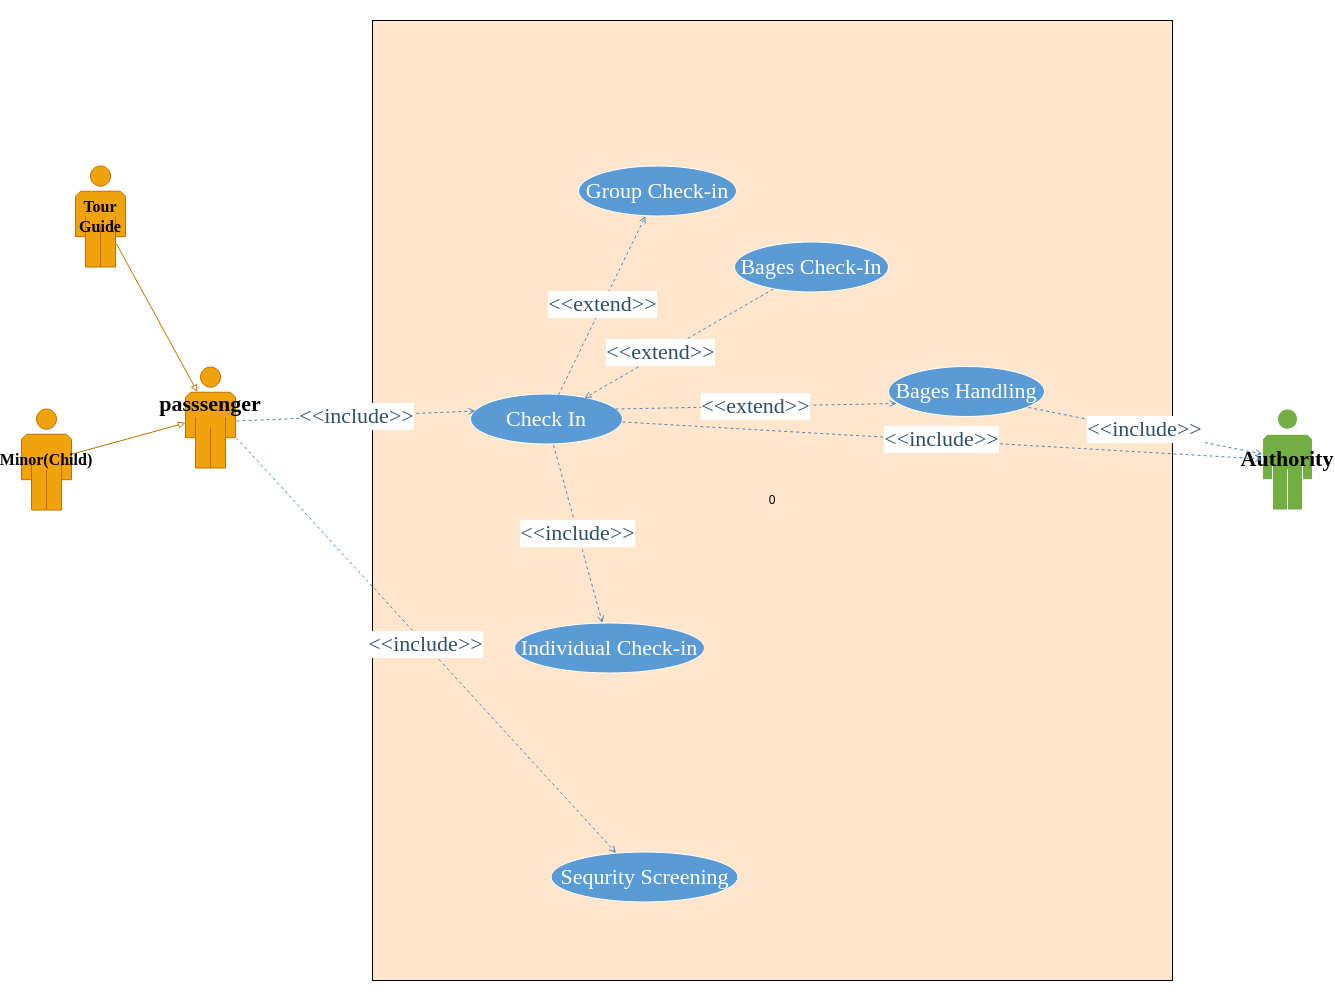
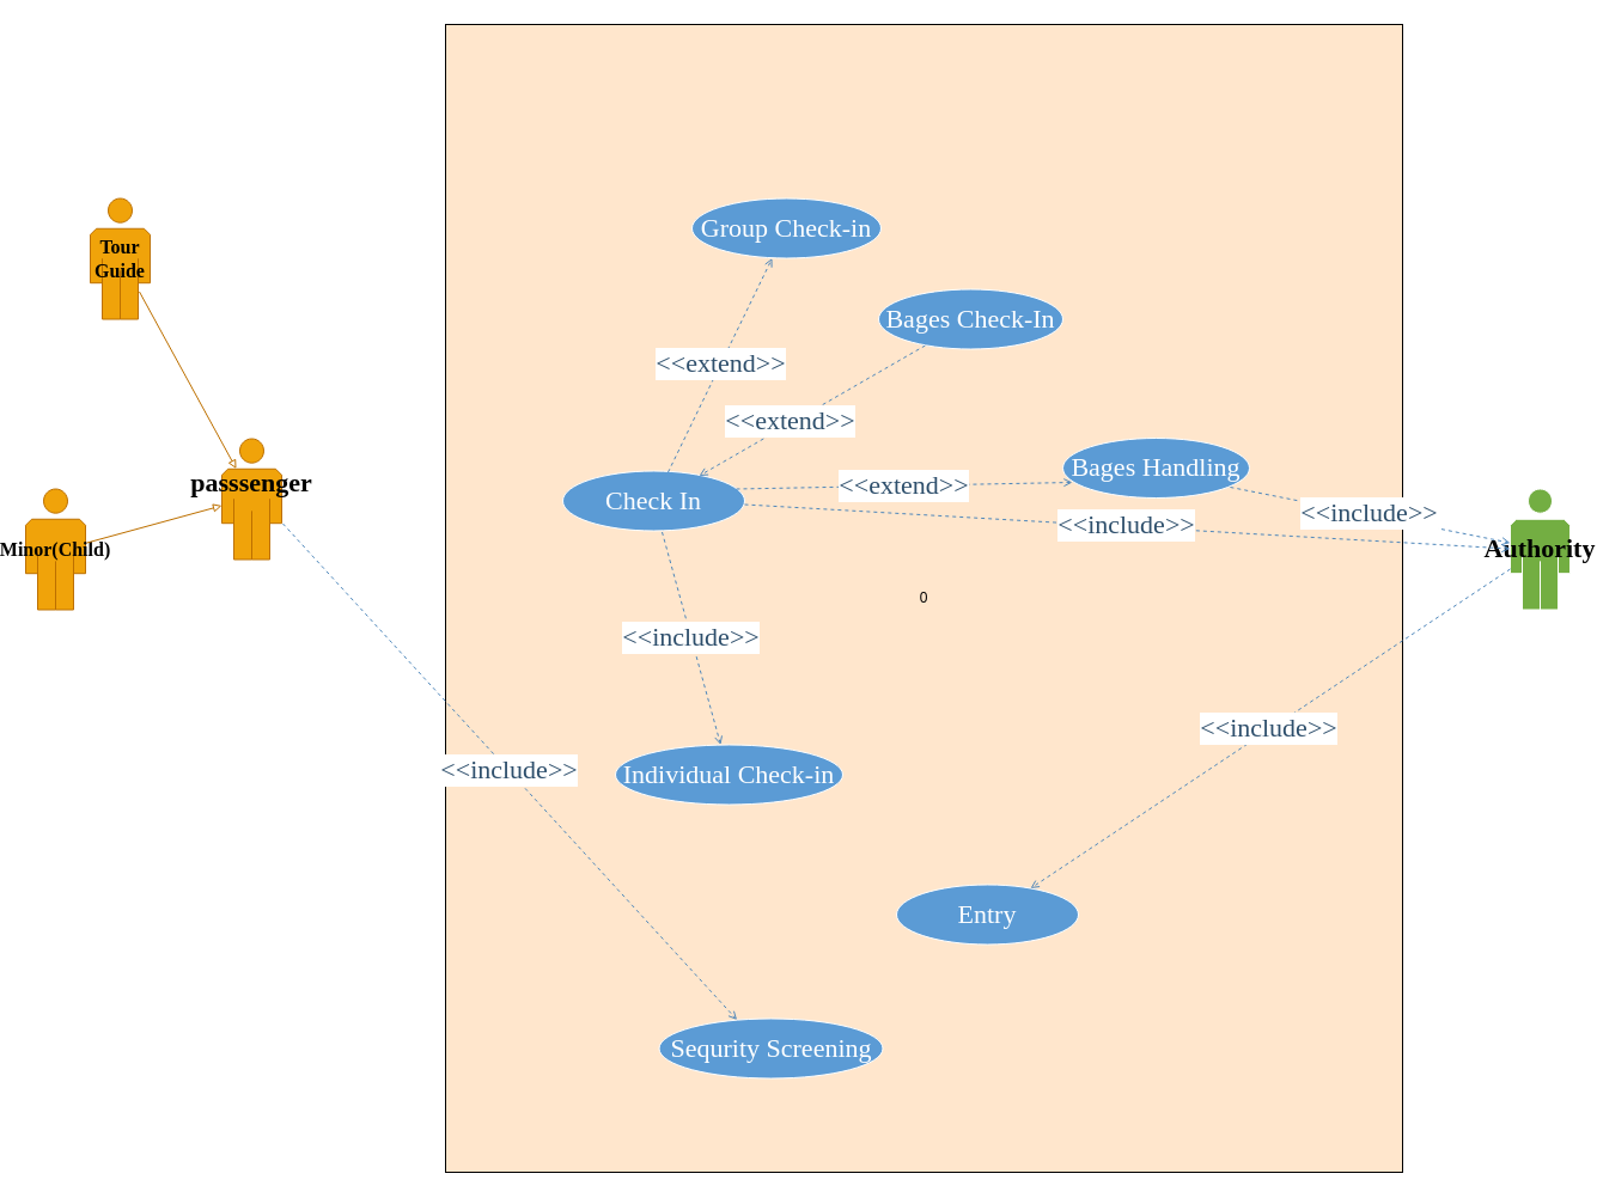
  <mxCell id="0" />
  <mxCell id="1" parent="0" />
  <mxCell id="2" value="0" style="rounded=0;whiteSpace=wrap;html=1;fillColor=#ffe6cc;" parent="1" vertex="1"><mxGeometry x="371" y="20" width="800" height="960" as="geometry" /></mxCell>
  <mxCell id="3" value="&lt;span style=&quot;font-family: &amp;#34;calibri&amp;#34; ; font-size: 16px ; white-space: normal&quot;&gt;&lt;font color=&quot;#000000&quot;&gt;&lt;b&gt;Tour Guide&lt;/b&gt;&lt;/font&gt;&lt;/span&gt;" style="vsdxID=1;fillColor=#f0a30a;shape=stencil(tZTNDoIwDICfZkeSsQXFM+J7LDJgcTJSpuDbu6USgQhBord2/dr1LyU8aUpRS8JoY8FcZKsyWxJ+JIypqpSgrJMITwlPcgOyAHOrMtRr4UkvXc3dR+jQj1HvwugD1ZCifkJWq2qejdaj+wV0K8kXyHCMsmgePaxH++asy2B9XfFmdGkE8ReTjbazux+FXV7E8dLyKTtEBZydCSabAH3HUO1GrZ4Eol0gOtUEYKywylSj7dMCChm4T4Jci+Llh6amlbIePG9O63N9f0nLCe/TkCut8bIM7dNT4p7wDPH0CQ==);strokeColor=#BD7000;labelBackgroundColor=none;rounded=0;html=1;whiteSpace=wrap;fontColor=#ffffff;" parent="1" vertex="1"><mxGeometry x="74" y="165.5" width="50" height="101" as="geometry" /></mxCell>
  <mxCell id="4" value="&lt;span style=&quot;font-family: &amp;#34;calibri&amp;#34; ; font-size: 16px ; white-space: normal&quot;&gt;&lt;font color=&quot;#000000&quot;&gt;&lt;b&gt;Minor(Child)&lt;/b&gt;&lt;/font&gt;&lt;/span&gt;" style="vsdxID=4;fillColor=#f0a30a;shape=stencil(tZTNDoIwDICfZkeSsQXFM+J7LDJgcTJSpuDbu6USgQhBord2/dr1LyU8aUpRS8JoY8FcZKsyWxJ+JIypqpSgrJMITwlPcgOyAHOrMtRr4UkvXc3dR+jQj1HvwugD1ZCifkJWq2qejdaj+wV0K8kXyHCMsmgePaxH++asy2B9XfFmdGkE8ReTjbazux+FXV7E8dLyKTtEBZydCSabAH3HUO1GrZ4Eol0gOtUEYKywylSj7dMCChm4T4Jci+Llh6amlbIePG9O63N9f0nLCe/TkCut8bIM7dNT4p7wDPH0CQ==);strokeColor=#BD7000;labelBackgroundColor=none;rounded=0;html=1;whiteSpace=wrap;fontColor=#ffffff;" parent="1" vertex="1"><mxGeometry x="20" y="408.5" width="50" height="101" as="geometry" /></mxCell>
  <mxCell id="5" value="&lt;span style=&quot;font-family: &amp;#34;calibri&amp;#34; ; font-size: 22px&quot;&gt;&lt;font color=&quot;#000000&quot;&gt;&lt;b&gt;passsenger&lt;br&gt;&lt;/b&gt;&lt;/font&gt;&lt;br&gt;&lt;/span&gt;" style="vsdxID=6;fillColor=#f0a30a;shape=stencil(tZTNDoIwDICfZkeSsQXFM+J7LDJgcTJSpuDbu6USgQhBord2/dr1LyU8aUpRS8JoY8FcZKsyWxJ+JIypqpSgrJMITwlPcgOyAHOrMtRr4UkvXc3dR+jQj1HvwugD1ZCifkJWq2qejdaj+wV0K8kXyHCMsmgePaxH++asy2B9XfFmdGkE8ReTjbazux+FXV7E8dLyKTtEBZydCSabAH3HUO1GrZ4Eol0gOtUEYKywylSj7dMCChm4T4Jci+Llh6amlbIePG9O63N9f0nLCe/TkCut8bIM7dNT4p7wDPH0CQ==);strokeColor=#BD7000;labelBackgroundColor=none;rounded=0;html=1;whiteSpace=wrap;fontColor=#ffffff;" parent="1" vertex="1"><mxGeometry x="184" y="366.5" width="50" height="101" as="geometry" /></mxCell>
  <mxCell id="6" value="&lt;font style=&quot;font-size:22px;font-family:Calibri;color:#ffffff;direction:ltr;letter-spacing:0px;line-height:120%;opacity:1&quot;&gt;Individual Check-in&lt;br/&gt;&lt;/font&gt;" style="verticalAlign=middle;align=center;vsdxID=14;fillColor=#5b9bd5;gradientColor=none;shape=stencil(vVHLDsIgEPwajiQI6RfU+h8bu22JCGRB2/69kG1iazx58DazM/vIjjBtmiCi0CplCjecbZ8nYc5Ca+snJJsLEqYTph0C4Ujh4XvmEaqzont41gkL96naodXKrGF6YSfQtUi0OXXDVlqPfJNP6usotUhYbJIUMmQb/GGrAxpRljVycDBuc1hKM2LclX8/7H9nFfB+82Cd45T2+mcspcSRmu4F);strokeColor=#ffffff;labelBackgroundColor=none;rounded=0;html=1;whiteSpace=wrap;" parent="1" vertex="1"><mxGeometry x="513" y="622.5" width="190" height="50" as="geometry" /></mxCell>
  <mxCell id="7" value="&lt;font style=&quot;font-size:22px;font-family:Calibri;color:#ffffff;direction:ltr;letter-spacing:0px;line-height:120%;opacity:1&quot;&gt;Group Check-in&lt;br/&gt;&lt;/font&gt;" style="verticalAlign=middle;align=center;vsdxID=15;fillColor=#5b9bd5;gradientColor=none;shape=stencil(vVHLDsIgEPwajiQI6RfU+h8bu22JCGRB2/69kG1iazx58DazM/vIjjBtmiCi0CplCjecbZ8nYc5Ca+snJJsLEqYTph0C4Ujh4XvmEaqzont41gkL96naodXKrGF6YSfQtUi0OXXDVlqPfJNP6usotUhYbJIUMmQb/GGrAxpRljVycDBuc1hKM2LclX8/7H9nFfB+82Cd45T2+mcspcSRmu4F);strokeColor=#ffffff;labelBackgroundColor=none;rounded=0;html=1;whiteSpace=wrap;" parent="1" vertex="1"><mxGeometry x="577" y="165.5" width="158" height="50" as="geometry" /></mxCell>
  <mxCell id="8" value="&lt;font style=&quot;font-size:22px;font-family:Calibri;color:#ffffff;direction:ltr;letter-spacing:0px;line-height:120%;opacity:1&quot;&gt;Sequrity Screening&lt;br/&gt;&lt;/font&gt;" style="verticalAlign=middle;align=center;vsdxID=16;fillColor=#5b9bd5;gradientColor=none;shape=stencil(vVHLDsIgEPwajiQI6RfU+h8bu22JCGRB2/69kG1iazx58DazM/vIjjBtmiCi0CplCjecbZ8nYc5Ca+snJJsLEqYTph0C4Ujh4XvmEaqzont41gkL96naodXKrGF6YSfQtUi0OXXDVlqPfJNP6usotUhYbJIUMmQb/GGrAxpRljVycDBuc1hKM2LclX8/7H9nFfB+82Cd45T2+mcspcSRmu4F);strokeColor=#ffffff;labelBackgroundColor=none;rounded=0;html=1;whiteSpace=wrap;" parent="1" vertex="1"><mxGeometry x="549.5" y="851.5" width="187" height="50" as="geometry" /></mxCell>
  <mxCell id="9" value="&lt;font style=&quot;font-size:22px;font-family:Calibri;color:#ffffff;direction:ltr;letter-spacing:0px;line-height:120%;opacity:1&quot;&gt;Check In&lt;br/&gt;&lt;/font&gt;" style="verticalAlign=middle;align=center;vsdxID=20;fillColor=#5b9bd5;gradientColor=none;shape=stencil(vVHLDsIgEPwajiQI6RfU+h8bu22JCGRB2/69kG1iazx58DazM/vIjjBtmiCi0CplCjecbZ8nYc5Ca+snJJsLEqYTph0C4Ujh4XvmEaqzont41gkL96naodXKrGF6YSfQtUi0OXXDVlqPfJNP6usotUhYbJIUMmQb/GGrAxpRljVycDBuc1hKM2LclX8/7H9nFfB+82Cd45T2+mcspcSRmu4F);strokeColor=#ffffff;labelBackgroundColor=none;rounded=0;html=1;whiteSpace=wrap;" parent="1" vertex="1"><mxGeometry x="469" y="393.5" width="152" height="50" as="geometry" /></mxCell>
  <mxCell id="10" value="&lt;font style=&quot;font-size:22px;font-family:Calibri;color:#ffffff;direction:ltr;letter-spacing:0px;line-height:120%;opacity:1&quot;&gt;Bages Handling&lt;br/&gt;&lt;/font&gt;" style="verticalAlign=middle;align=center;vsdxID=31;fillColor=#5b9bd5;gradientColor=none;shape=stencil(vVHLDsIgEPwajiQI6RfU+h8bu22JCGRB2/69kG1iazx58DazM/vIjjBtmiCi0CplCjecbZ8nYc5Ca+snJJsLEqYTph0C4Ujh4XvmEaqzont41gkL96naodXKrGF6YSfQtUi0OXXDVlqPfJNP6usotUhYbJIUMmQb/GGrAxpRljVycDBuc1hKM2LclX8/7H9nFfB+82Cd45T2+mcspcSRmu4F);strokeColor=#ffffff;labelBackgroundColor=none;rounded=0;html=1;whiteSpace=wrap;" parent="1" vertex="1"><mxGeometry x="887" y="366" width="156" height="50" as="geometry" /></mxCell>
  <mxCell id="11" value="&lt;font style=&quot;font-size:22px;font-family:Calibri;color:#ffffff;direction:ltr;letter-spacing:0px;line-height:120%;opacity:1&quot;&gt;Bages Check-In&lt;br/&gt;&lt;/font&gt;" style="verticalAlign=middle;align=center;vsdxID=32;fillColor=#5b9bd5;gradientColor=none;shape=stencil(vVHLDsIgEPwajiQI6RfU+h8bu22JCGRB2/69kG1iazx58DazM/vIjjBtmiCi0CplCjecbZ8nYc5Ca+snJJsLEqYTph0C4Ujh4XvmEaqzont41gkL96naodXKrGF6YSfQtUi0OXXDVlqPfJNP6usotUhYbJIUMmQb/GGrAxpRljVycDBuc1hKM2LclX8/7H9nFfB+82Cd45T2+mcspcSRmu4F);strokeColor=#ffffff;labelBackgroundColor=none;rounded=0;html=1;whiteSpace=wrap;" parent="1" vertex="1"><mxGeometry x="733" y="241.5" width="154" height="50" as="geometry" /></mxCell>
+ <mxCell id="12" value="&lt;font style=&quot;font-size:22px;font-family:Calibri;color:#ffffff;direction:ltr;letter-spacing:0px;line-height:120%;opacity:1&quot;&gt;Entry&lt;br/&gt;&lt;/font&gt;" style="verticalAlign=middle;align=center;vsdxID=37;fillColor=#5b9bd5;gradientColor=none;shape=stencil(vVHLDsIgEPwajiQI6RfU+h8bu22JCGRB2/69kG1iazx58DazM/vIjjBtmiCi0CplCjecbZ8nYc5Ca+snJJsLEqYTph0C4Ujh4XvmEaqzont41gkL96naodXKrGF6YSfQtUi0OXXDVlqPfJNP6usotUhYbJIUMmQb/GGrAxpRljVycDBuc1hKM2LclX8/7H9nFfB+82Cd45T2+mcspcSRmu4F);strokeColor=#ffffff;labelBackgroundColor=none;rounded=0;html=1;whiteSpace=wrap;" parent="1" vertex="1"><mxGeometry x="748" y="739.5" width="152" height="50" as="geometry" /></mxCell>
  <mxCell id="13" value="&lt;span style=&quot;font-family: &amp;#34;calibri&amp;#34; ; font-size: 22px ; white-space: normal&quot;&gt;&lt;b&gt;Authority&lt;/b&gt;&lt;/span&gt;" style="vsdxID=52;fillColor=#73ae42;gradientColor=none;shape=stencil(tZTNDoIwDICfZkeSsQXFM+J7LDJgcTJSpuDbu6USgQhBord2/dr1LyU8aUpRS8JoY8FcZKsyWxJ+JIypqpSgrJMITwlPcgOyAHOrMtRr4UkvXc3dR+jQj1HvwugD1ZCifkJWq2qejdaj+wV0K8kXyHCMsmgePaxH++asy2B9XfFmdGkE8ReTjbazux+FXV7E8dLyKTtEBZydCSabAH3HUO1GrZ4Eol0gOtUEYKywylSj7dMCChm4T4Jci+Llh6amlbIePG9O63N9f0nLCe/TkCut8bIM7dNT4p7wDPH0CQ==);strokeColor=#ffffff;labelBackgroundColor=none;rounded=0;html=1;whiteSpace=wrap;" parent="1" vertex="1"><mxGeometry x="1261" y="408.5" width="50" height="101" as="geometry" /></mxCell>
  <mxCell id="14" value="&lt;font style=&quot;font-size:22px;font-family:Calibri;color:#2e4f6c;direction:ltr;letter-spacing:0px;line-height:120%;opacity:1&quot;&gt;&amp;lt;&amp;lt;include&amp;gt;&amp;gt;&lt;br/&gt;&lt;/font&gt;" style="vsdxID=61;edgeStyle=none;dashed=1;startArrow=none;endArrow=open;startSize=5;endSize=5;strokeColor=#5088bb;spacingTop=0;spacingBottom=0;spacingLeft=0;spacingRight=0;verticalAlign=middle;html=1;labelBackgroundColor=#ffffff;rounded=0;align=center;exitX=1;exitY=0.56;exitDx=0;exitDy=0;exitPerimeter=0;entryX=0;entryY=0.495;entryDx=0;entryDy=0;entryPerimeter=0;" parent="1" source="9" target="13" edge="1"><mxGeometry relative="1" as="geometry"><mxPoint x="-1" y="-1" as="offset" /><Array as="points" /></mxGeometry></mxCell>
  <mxCell id="15" value="&lt;font style=&quot;font-size:22px;font-family:Calibri;color:#2e4f6c;direction:ltr;letter-spacing:0px;line-height:120%;opacity:1&quot;&gt;&amp;lt;&amp;lt;include&amp;gt;&amp;gt;&lt;br/&gt;&lt;/font&gt;" style="vsdxID=56;edgeStyle=none;dashed=1;startArrow=none;endArrow=open;startSize=5;endSize=5;strokeColor=#5088bb;spacingTop=0;spacingBottom=0;spacingLeft=0;spacingRight=0;verticalAlign=middle;html=1;labelBackgroundColor=#ffffff;rounded=0;align=center;exitX=0.897;exitY=0.82;exitDx=0;exitDy=0;exitPerimeter=0;entryX=0;entryY=0.446;entryDx=0;entryDy=0;entryPerimeter=0;" parent="1" source="10" target="13" edge="1"><mxGeometry relative="1" as="geometry"><mxPoint x="-1" y="-1" as="offset" /><Array as="points" /></mxGeometry></mxCell>
+ <mxCell id="16" value="&lt;font style=&quot;font-size:22px;font-family:Calibri;color:#2e4f6c;direction:ltr;letter-spacing:0px;line-height:120%;opacity:1&quot;&gt;&amp;lt;&amp;lt;include&amp;gt;&amp;gt;&lt;br/&gt;&lt;/font&gt;" style="vsdxID=53;edgeStyle=none;dashed=1;startArrow=none;endArrow=open;startSize=5;endSize=5;strokeColor=#5088bb;spacingTop=0;spacingBottom=0;spacingLeft=0;spacingRight=0;verticalAlign=middle;html=1;labelBackgroundColor=#ffffff;rounded=0;align=center;exitX=0;exitY=0.663;exitDx=0;exitDy=0;exitPerimeter=0;entryX=0.737;entryY=0.06;entryDx=0;entryDy=0;entryPerimeter=0;" parent="1" source="13" target="12" edge="1"><mxGeometry relative="1" as="geometry"><mxPoint x="-1" as="offset" /><Array as="points" /></mxGeometry></mxCell>
  <mxCell id="17" value="&lt;font style=&quot;font-size:22px;font-family:Calibri;color:#2e4f6c;direction:ltr;letter-spacing:0px;line-height:120%;opacity:1&quot;&gt;&amp;lt;&amp;lt;extend&amp;gt;&amp;gt;&lt;br/&gt;&lt;/font&gt;" style="vsdxID=51;edgeStyle=none;dashed=1;startArrow=none;endArrow=open;startSize=5;endSize=5;strokeColor=#5088bb;spacingTop=0;spacingBottom=0;spacingLeft=0;spacingRight=0;verticalAlign=middle;html=1;labelBackgroundColor=#ffffff;rounded=0;align=center;exitX=0.579;exitY=0.02;exitDx=0;exitDy=0;exitPerimeter=0;entryX=0.424;entryY=1;entryDx=0;entryDy=0;entryPerimeter=0;" parent="1" source="9" target="7" edge="1"><mxGeometry relative="1" as="geometry"><mxPoint y="-1" as="offset" /><Array as="points" /></mxGeometry></mxCell>
  <mxCell id="18" value="&lt;font style=&quot;font-size:22px;font-family:Calibri;color:#2e4f6c;direction:ltr;letter-spacing:0px;line-height:120%;opacity:1&quot;&gt;&amp;lt;&amp;lt;include&amp;gt;&amp;gt;&lt;br/&gt;&lt;/font&gt;" style="vsdxID=50;edgeStyle=none;dashed=1;startArrow=none;endArrow=open;startSize=5;endSize=5;strokeColor=#5088bb;spacingTop=0;spacingBottom=0;spacingLeft=0;spacingRight=0;verticalAlign=middle;html=1;labelBackgroundColor=#ffffff;rounded=0;align=center;exitX=0.546;exitY=1.02;exitDx=0;exitDy=0;exitPerimeter=0;entryX=0.463;entryY=0;entryDx=0;entryDy=0;entryPerimeter=0;" parent="1" source="9" target="6" edge="1"><mxGeometry relative="1" as="geometry"><mxPoint as="offset" /><Array as="points" /></mxGeometry></mxCell>
  <mxCell id="19" value="&lt;font style=&quot;font-size:22px;font-family:Calibri;color:#2e4f6c;direction:ltr;letter-spacing:0px;line-height:120%;opacity:1&quot;&gt;&amp;lt;&amp;lt;extend&amp;gt;&amp;gt;&lt;br/&gt;&lt;/font&gt;" style="vsdxID=35;edgeStyle=none;dashed=1;startArrow=none;endArrow=open;startSize=5;endSize=5;strokeColor=#5088bb;spacingTop=0;spacingBottom=0;spacingLeft=0;spacingRight=0;verticalAlign=middle;html=1;labelBackgroundColor=#ffffff;rounded=0;align=center;exitX=0.954;exitY=0.3;exitDx=0;exitDy=0;exitPerimeter=0;entryX=0.051;entryY=0.74;entryDx=0;entryDy=0;entryPerimeter=0;" parent="1" source="9" target="10" edge="1"><mxGeometry relative="1" as="geometry"><mxPoint x="-1" as="offset" /><Array as="points" /></mxGeometry></mxCell>
  <mxCell id="20" value="&lt;font style=&quot;font-size:22px;font-family:Calibri;color:#2e4f6c;direction:ltr;letter-spacing:0px;line-height:120%;opacity:1&quot;&gt;&amp;lt;&amp;lt;extend&amp;gt;&amp;gt;&lt;br/&gt;&lt;/font&gt;" style="vsdxID=34;edgeStyle=none;dashed=1;startArrow=none;endArrow=open;startSize=5;endSize=5;strokeColor=#5088bb;spacingTop=0;spacingBottom=0;spacingLeft=0;spacingRight=0;verticalAlign=middle;html=1;labelBackgroundColor=#ffffff;rounded=0;align=center;exitX=0.253;exitY=0.94;exitDx=0;exitDy=0;exitPerimeter=0;entryX=0.75;entryY=0.08;entryDx=0;entryDy=0;entryPerimeter=0;" parent="1" source="11" target="9" edge="1"><mxGeometry relative="1" as="geometry"><mxPoint x="-19" y="9" as="offset" /><Array as="points" /></mxGeometry></mxCell>
  <mxCell id="21" value="&lt;font style=&quot;font-size:22px;font-family:Calibri;color:#2e4f6c;direction:ltr;letter-spacing:0px;line-height:120%;opacity:1&quot;&gt;&amp;lt;&amp;lt;include&amp;gt;&amp;gt;&lt;br/&gt;&lt;/font&gt;" style="vsdxID=25;edgeStyle=none;dashed=1;startArrow=none;endArrow=open;startSize=5;endSize=5;strokeColor=#5088bb;spacingTop=0;spacingBottom=0;spacingLeft=0;spacingRight=0;verticalAlign=middle;html=1;labelBackgroundColor=#ffffff;rounded=0;align=center;exitX=1.02;exitY=0.703;exitDx=0;exitDy=0;exitPerimeter=0;entryX=0.348;entryY=0.02;entryDx=0;entryDy=0;entryPerimeter=0;" parent="1" source="5" target="8" edge="1"><mxGeometry relative="1" as="geometry"><mxPoint x="-1" y="-1" as="offset" /><Array as="points" /></mxGeometry></mxCell>
  <mxCell id="22" style="vsdxID=17;edgeStyle=none;startArrow=none;endFill=0;endArrow=block;startSize=5;endSize=5;strokeColor=#BD7000;spacingTop=0;spacingBottom=0;spacingLeft=0;spacingRight=0;verticalAlign=middle;html=1;labelBackgroundColor=#ffffff;rounded=0;exitX=0.82;exitY=0.772;exitDx=0;exitDy=0;exitPerimeter=0;entryX=0.24;entryY=0.248;entryDx=0;entryDy=0;entryPerimeter=0;fillColor=#f0a30a;" parent="1" source="3" target="5" edge="1"><mxGeometry relative="1" as="geometry"><mxPoint as="offset" /><Array as="points" /></mxGeometry></mxCell>
  <mxCell id="23" style="vsdxID=18;edgeStyle=none;startArrow=none;endFill=0;endArrow=block;startSize=5;endSize=5;strokeColor=#BD7000;spacingTop=0;spacingBottom=0;spacingLeft=0;spacingRight=0;verticalAlign=middle;html=1;labelBackgroundColor=#ffffff;rounded=0;exitX=1.02;exitY=0.446;exitDx=0;exitDy=0;exitPerimeter=0;entryX=0;entryY=0.554;entryDx=0;entryDy=0;entryPerimeter=0;fillColor=#f0a30a;" parent="1" source="4" target="5" edge="1"><mxGeometry relative="1" as="geometry"><mxPoint x="-1" as="offset" /><Array as="points" /></mxGeometry></mxCell>
- <mxCell id="24" value="&lt;font style=&quot;font-size:22px;font-family:Calibri;color:#2e4f6c;direction:ltr;letter-spacing:0px;line-height:120%;opacity:1&quot;&gt;&amp;lt;&amp;lt;include&amp;gt;&amp;gt;&lt;br/&gt;&lt;/font&gt;" style="vsdxID=24;edgeStyle=none;dashed=1;startArrow=none;endArrow=open;startSize=5;endSize=5;strokeColor=#5088bb;spacingTop=0;spacingBottom=0;spacingLeft=0;spacingRight=0;verticalAlign=middle;html=1;labelBackgroundColor=#ffffff;rounded=0;align=center;exitX=1.02;exitY=0.535;exitDx=0;exitDy=0;exitPerimeter=0;entryX=0.033;entryY=0.34;entryDx=0;entryDy=0;entryPerimeter=0;" parent="1" source="5" target="9" edge="1"><mxGeometry relative="1" as="geometry"><mxPoint as="offset" /><Array as="points" /></mxGeometry></mxCell>
  <mxCell id="25" value="Container" parent="0" />
